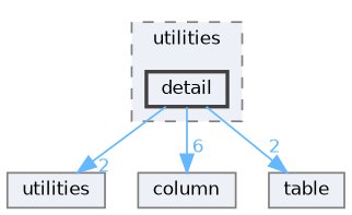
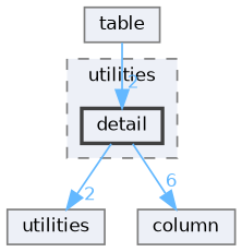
  digraph {
    compound=true
    node [color=grey50 fillcolor="#edf0f7" fontname=Helvetica fontsize=10 shape=box style=filled]
    edge [color=steelblue1 fontcolor=steelblue1 fontname=Helvetica fontsize=10 headlabel=2 labeldistance=1.5 labelfontname=Helvetica labelfontsize=10]
    n1 [color=grey25 height=0.2 label=detail style="filled,bold" width=0.4]
    n2 [height=0.2 label=utilities width=0.4]
    n3 [height=0.2 label=column width=0.4]
    n4 [height=0.2 label=table width=0.4]
    subgraph cluster_1 {
      bgcolor="#edf0f7"
      fontname=Helvetica
      fontsize=10
      label=utilities
      pencolor=grey50
      style="filled,dashed"
      n1
    }
    n1 -> n2
    n1 -> n3 [headlabel=6]
-   n1 -> n4
+   n4 -> n1
  }
